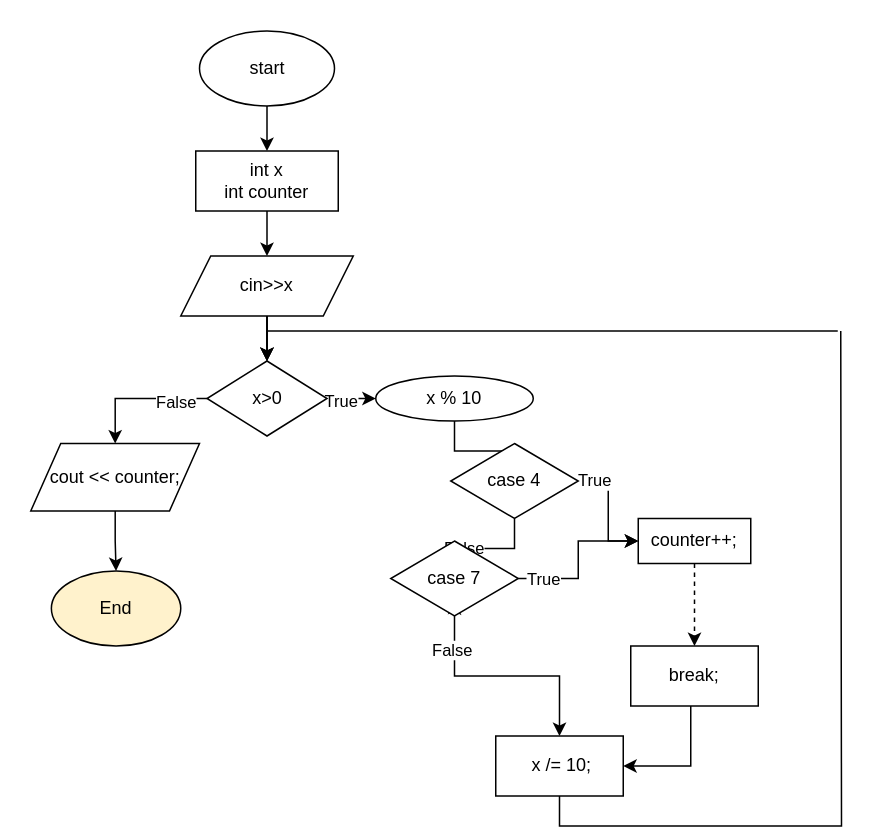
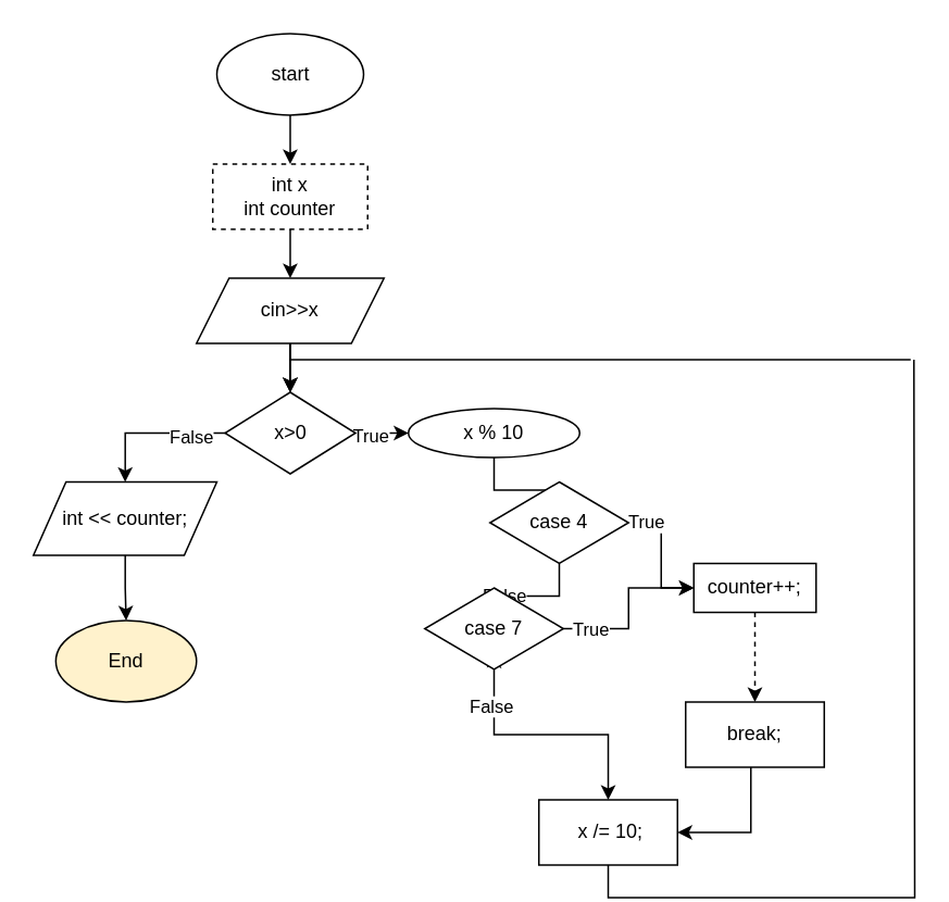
  <mxCell id="0" />
  <mxCell id="1" parent="0" />
  <mxCell id="2" style="edgeStyle=orthogonalEdgeStyle;rounded=0;orthogonalLoop=1;jettySize=auto;html=1;" parent="1" source="3" target="5" edge="1"><mxGeometry relative="1" as="geometry"><mxPoint x="177.5" y="90" as="targetPoint" /></mxGeometry></mxCell>
  <mxCell id="3" value="start" style="ellipse;whiteSpace=wrap;html=1;" parent="1" vertex="1"><mxGeometry x="132.5" y="20" width="90" height="50" as="geometry" /></mxCell>
  <mxCell id="4" style="edgeStyle=orthogonalEdgeStyle;rounded=0;orthogonalLoop=1;jettySize=auto;html=1;" parent="1" source="5" target="9" edge="1"><mxGeometry relative="1" as="geometry"><mxPoint x="177.5" y="170" as="targetPoint" /></mxGeometry></mxCell>
- <mxCell id="5" value="int x&lt;div&gt;int counter&lt;/div&gt;" style="rounded=0;whiteSpace=wrap;html=1;" parent="1" vertex="1"><mxGeometry x="130" y="100" width="95" height="40" as="geometry" /></mxCell>
+ <mxCell id="5" value="int x&lt;div&gt;int counter&lt;/div&gt;" style="rounded=0;whiteSpace=wrap;html=1;dashed=1;" parent="1" vertex="1"><mxGeometry x="130" y="100" width="95" height="40" as="geometry" /></mxCell>
  <mxCell id="6" style="edgeStyle=orthogonalEdgeStyle;rounded=0;orthogonalLoop=1;jettySize=auto;html=1;" parent="1" source="9" target="14" edge="1"><mxGeometry relative="1" as="geometry"><mxPoint x="177.5" y="240" as="targetPoint" /></mxGeometry></mxCell>
  <mxCell id="7" value="" style="edgeStyle=orthogonalEdgeStyle;rounded=0;orthogonalLoop=1;jettySize=auto;html=1;" edge="1" parent="1" source="9" target="14"><mxGeometry relative="1" as="geometry" /></mxCell>
  <mxCell id="8" value="" style="edgeStyle=orthogonalEdgeStyle;rounded=0;orthogonalLoop=1;jettySize=auto;html=1;" edge="1" parent="1" source="9" target="14"><mxGeometry relative="1" as="geometry" /></mxCell>
  <mxCell id="9" value="cin&amp;gt;&amp;gt;x" style="shape=parallelogram;perimeter=parallelogramPerimeter;whiteSpace=wrap;html=1;fixedSize=1;" parent="1" vertex="1"><mxGeometry x="120" y="170" width="115" height="40" as="geometry" /></mxCell>
  <mxCell id="10" value="" style="edgeStyle=orthogonalEdgeStyle;rounded=0;orthogonalLoop=1;jettySize=auto;html=1;" parent="1" source="14" target="16" edge="1"><mxGeometry relative="1" as="geometry" /></mxCell>
  <mxCell id="11" value="True" style="edgeLabel;html=1;align=center;verticalAlign=middle;resizable=0;points=[];" parent="10" vertex="1" connectable="0"><mxGeometry x="-0.61" y="-1" relative="1" as="geometry"><mxPoint as="offset" /></mxGeometry></mxCell>
  <mxCell id="12" style="edgeStyle=orthogonalEdgeStyle;rounded=0;orthogonalLoop=1;jettySize=auto;html=1;" parent="1" source="14" target="35" edge="1"><mxGeometry relative="1" as="geometry"><mxPoint x="100" y="310" as="targetPoint" /></mxGeometry></mxCell>
  <mxCell id="13" value="False" style="edgeLabel;html=1;align=center;verticalAlign=middle;resizable=0;points=[];" parent="12" vertex="1" connectable="0"><mxGeometry x="-0.544" y="2" relative="1" as="geometry"><mxPoint as="offset" /></mxGeometry></mxCell>
  <mxCell id="14" value="x&amp;gt;0" style="rhombus;whiteSpace=wrap;html=1;" parent="1" vertex="1"><mxGeometry x="137.5" y="240" width="80" height="50" as="geometry" /></mxCell>
  <mxCell id="15" value="" style="edgeStyle=orthogonalEdgeStyle;rounded=0;orthogonalLoop=1;jettySize=auto;html=1;" parent="1" source="16" target="21" edge="1"><mxGeometry relative="1" as="geometry" /></mxCell>
  <mxCell id="16" value="x % 10" style="ellipse;whiteSpace=wrap;html=1;" parent="1" vertex="1"><mxGeometry x="250" y="250" width="105" height="30" as="geometry" /></mxCell>
  <mxCell id="17" value="" style="edgeStyle=orthogonalEdgeStyle;rounded=0;orthogonalLoop=1;jettySize=auto;html=1;" parent="1" source="21" target="27" edge="1"><mxGeometry relative="1" as="geometry" /></mxCell>
  <mxCell id="18" value="False" style="edgeLabel;html=1;align=center;verticalAlign=middle;resizable=0;points=[];" vertex="1" connectable="0" parent="17"><mxGeometry x="0.655" y="-1" relative="1" as="geometry"><mxPoint as="offset" /></mxGeometry></mxCell>
  <mxCell id="19" style="edgeStyle=orthogonalEdgeStyle;rounded=0;orthogonalLoop=1;jettySize=auto;html=1;entryX=0;entryY=0.5;entryDx=0;entryDy=0;" edge="1" parent="1" source="21" target="29"><mxGeometry relative="1" as="geometry" /></mxCell>
  <mxCell id="20" value="True" style="edgeLabel;html=1;align=center;verticalAlign=middle;resizable=0;points=[];" vertex="1" connectable="0" parent="19"><mxGeometry x="-0.745" y="1" relative="1" as="geometry"><mxPoint as="offset" /></mxGeometry></mxCell>
  <mxCell id="21" value="case 4" style="rhombus;whiteSpace=wrap;html=1;" parent="1" vertex="1"><mxGeometry x="300" y="295" width="85" height="50" as="geometry" /></mxCell>
  <mxCell id="22" value="" style="edgeStyle=orthogonalEdgeStyle;rounded=0;orthogonalLoop=1;jettySize=auto;html=1;" parent="1" source="27" target="29" edge="1"><mxGeometry relative="1" as="geometry" /></mxCell>
  <mxCell id="23" value="True" style="edgeLabel;html=1;align=center;verticalAlign=middle;resizable=0;points=[];" vertex="1" connectable="0" parent="22"><mxGeometry x="-0.695" relative="1" as="geometry"><mxPoint as="offset" /></mxGeometry></mxCell>
  <mxCell id="24" style="edgeStyle=orthogonalEdgeStyle;rounded=0;orthogonalLoop=1;jettySize=auto;html=1;exitX=0.5;exitY=1;exitDx=0;exitDy=0;" parent="1" source="27" edge="1"><mxGeometry relative="1" as="geometry"><mxPoint x="303" y="400" as="targetPoint" /></mxGeometry></mxCell>
  <mxCell id="25" style="edgeStyle=orthogonalEdgeStyle;rounded=0;orthogonalLoop=1;jettySize=auto;html=1;exitX=0.5;exitY=1;exitDx=0;exitDy=0;entryX=0.5;entryY=0;entryDx=0;entryDy=0;" edge="1" parent="1" source="27" target="33"><mxGeometry relative="1" as="geometry" /></mxCell>
  <mxCell id="26" value="False" style="edgeLabel;html=1;align=center;verticalAlign=middle;resizable=0;points=[];" vertex="1" connectable="0" parent="25"><mxGeometry x="-0.713" y="-2" relative="1" as="geometry"><mxPoint as="offset" /></mxGeometry></mxCell>
  <mxCell id="27" value="case 7" style="rhombus;whiteSpace=wrap;html=1;" parent="1" vertex="1"><mxGeometry x="260" y="360" width="85" height="50" as="geometry" /></mxCell>
  <mxCell id="28" value="" style="edgeStyle=orthogonalEdgeStyle;rounded=0;orthogonalLoop=1;jettySize=auto;html=1;dashed=1;" parent="1" source="29" target="31" edge="1"><mxGeometry relative="1" as="geometry" /></mxCell>
  <mxCell id="29" value="counter++;" style="whiteSpace=wrap;html=1;" parent="1" vertex="1"><mxGeometry x="425" y="345" width="75" height="30" as="geometry" /></mxCell>
  <mxCell id="30" style="edgeStyle=orthogonalEdgeStyle;rounded=0;orthogonalLoop=1;jettySize=auto;html=1;entryX=1;entryY=0.5;entryDx=0;entryDy=0;" edge="1" parent="1" source="31" target="33"><mxGeometry relative="1" as="geometry"><Array as="points"><mxPoint x="460" y="510" /></Array></mxGeometry></mxCell>
  <mxCell id="31" value="break;" style="whiteSpace=wrap;html=1;" parent="1" vertex="1"><mxGeometry x="420" y="430" width="85" height="40" as="geometry" /></mxCell>
  <mxCell id="32" style="edgeStyle=orthogonalEdgeStyle;rounded=0;orthogonalLoop=1;jettySize=auto;html=1;exitX=0.5;exitY=1;exitDx=0;exitDy=0;endArrow=none;endFill=0;" edge="1" parent="1" source="33"><mxGeometry relative="1" as="geometry"><mxPoint x="560" y="220" as="targetPoint" /></mxGeometry></mxCell>
  <mxCell id="33" value="&amp;nbsp;x /= 10;" style="whiteSpace=wrap;html=1;" parent="1" vertex="1"><mxGeometry x="330" y="490" width="85" height="40" as="geometry" /></mxCell>
  <mxCell id="34" style="edgeStyle=orthogonalEdgeStyle;rounded=0;orthogonalLoop=1;jettySize=auto;html=1;" edge="1" parent="1" source="35" target="37"><mxGeometry relative="1" as="geometry"><mxPoint x="76.25" y="380" as="targetPoint" /></mxGeometry></mxCell>
- <mxCell id="35" value="cout &amp;lt;&amp;lt; counter;" style="shape=parallelogram;perimeter=parallelogramPerimeter;whiteSpace=wrap;html=1;fixedSize=1;" parent="1" vertex="1"><mxGeometry x="20" y="295" width="112.5" height="45" as="geometry" /></mxCell>
+ <mxCell id="35" value="int &amp;lt;&amp;lt; counter;" style="shape=parallelogram;perimeter=parallelogramPerimeter;whiteSpace=wrap;html=1;fixedSize=1;" parent="1" vertex="1"><mxGeometry x="20" y="295" width="112.5" height="45" as="geometry" /></mxCell>
  <mxCell id="36" value="" style="endArrow=none;html=1;rounded=0;endFill=0;" edge="1" parent="1"><mxGeometry width="50" height="50" relative="1" as="geometry"><mxPoint x="558" y="220" as="sourcePoint" /><mxPoint x="178" y="220" as="targetPoint" /></mxGeometry></mxCell>
  <mxCell id="37" value="End" style="ellipse;whiteSpace=wrap;html=1;fillColor=#fff2cc;" vertex="1" parent="1"><mxGeometry x="33.75" y="380" width="86.25" height="50" as="geometry" /></mxCell>
